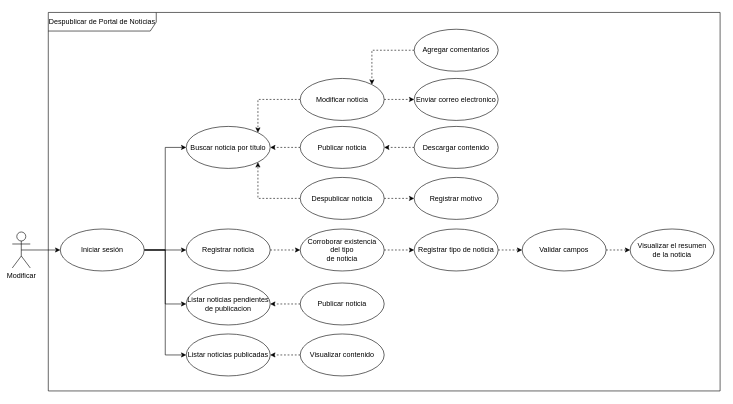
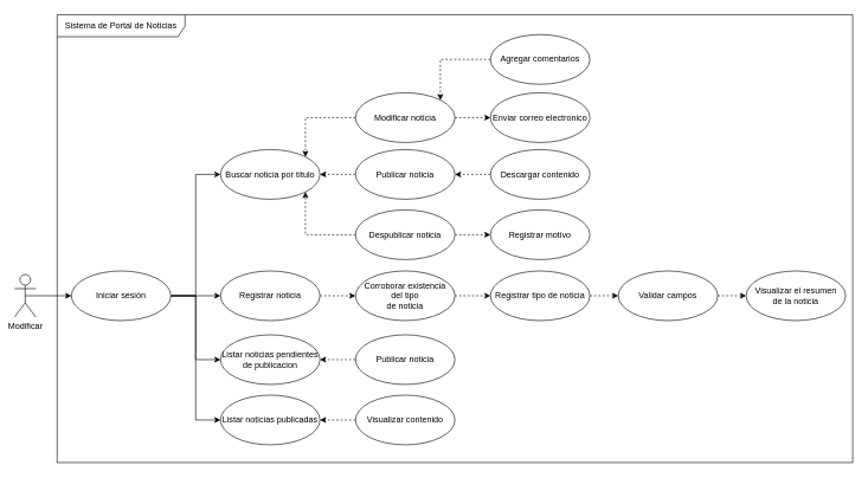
  <mxCell id="0" />
  <mxCell id="1" parent="0" />
  <mxCell id="2" style="edgeStyle=orthogonalEdgeStyle;rounded=0;orthogonalLoop=1;jettySize=auto;html=1;exitX=0.5;exitY=0.5;exitDx=0;exitDy=0;exitPerimeter=0;entryX=0;entryY=0.5;entryDx=0;entryDy=0;" edge="1" parent="1" source="3" target="38"><mxGeometry relative="1" as="geometry" /></mxCell>
  <mxCell id="3" value="Modificar" style="shape=umlActor;verticalLabelPosition=bottom;verticalAlign=top;html=1;" vertex="1" parent="1"><mxGeometry x="20" y="386" width="30" height="60" as="geometry" /></mxCell>
  <mxCell id="4" style="edgeStyle=orthogonalEdgeStyle;rounded=0;orthogonalLoop=1;jettySize=auto;html=1;exitX=1;exitY=0.5;exitDx=0;exitDy=0;entryX=0;entryY=0.5;entryDx=0;entryDy=0;dashed=1;" edge="1" parent="1" source="5" target="29"><mxGeometry relative="1" as="geometry" /></mxCell>
  <mxCell id="5" value="Registrar noticia" style="ellipse;whiteSpace=wrap;html=1;" vertex="1" parent="1"><mxGeometry x="310" y="381" width="140" height="70" as="geometry" /></mxCell>
  <mxCell id="6" value="Visualizar el resumen&lt;br&gt;de la noticia" style="ellipse;whiteSpace=wrap;html=1;" vertex="1" parent="1"><mxGeometry x="1050" y="381" width="140" height="70" as="geometry" /></mxCell>
  <mxCell id="7" value="Buscar noticia por título" style="ellipse;whiteSpace=wrap;html=1;" vertex="1" parent="1"><mxGeometry x="310" y="210" width="140" height="70" as="geometry" /></mxCell>
  <mxCell id="8" style="edgeStyle=orthogonalEdgeStyle;rounded=0;orthogonalLoop=1;jettySize=auto;html=1;exitX=1;exitY=0.5;exitDx=0;exitDy=0;entryX=0;entryY=0.5;entryDx=0;entryDy=0;dashed=1;" edge="1" parent="1" source="10" target="13"><mxGeometry relative="1" as="geometry" /></mxCell>
  <mxCell id="9" style="edgeStyle=orthogonalEdgeStyle;rounded=0;orthogonalLoop=1;jettySize=auto;html=1;exitX=0;exitY=0.5;exitDx=0;exitDy=0;entryX=1;entryY=0;entryDx=0;entryDy=0;dashed=1;" edge="1" parent="1" source="10" target="7"><mxGeometry relative="1" as="geometry" /></mxCell>
  <mxCell id="10" value="Modificar noticia" style="ellipse;whiteSpace=wrap;html=1;" vertex="1" parent="1"><mxGeometry x="500" y="130" width="140" height="70" as="geometry" /></mxCell>
  <mxCell id="11" style="edgeStyle=orthogonalEdgeStyle;rounded=0;orthogonalLoop=1;jettySize=auto;html=1;exitX=0;exitY=0.5;exitDx=0;exitDy=0;entryX=1;entryY=0.5;entryDx=0;entryDy=0;dashed=1;" edge="1" parent="1" source="12" target="7"><mxGeometry relative="1" as="geometry" /></mxCell>
  <mxCell id="12" value="Publicar noticia" style="ellipse;whiteSpace=wrap;html=1;" vertex="1" parent="1"><mxGeometry x="500" y="210" width="140" height="70" as="geometry" /></mxCell>
  <mxCell id="13" value="Enviar correo electronico" style="ellipse;whiteSpace=wrap;html=1;" vertex="1" parent="1"><mxGeometry x="690" y="130" width="140" height="70" as="geometry" /></mxCell>
  <mxCell id="14" style="edgeStyle=orthogonalEdgeStyle;rounded=0;orthogonalLoop=1;jettySize=auto;html=1;exitX=0;exitY=0.5;exitDx=0;exitDy=0;entryX=1;entryY=0;entryDx=0;entryDy=0;dashed=1;" edge="1" parent="1" source="15" target="10"><mxGeometry relative="1" as="geometry" /></mxCell>
  <mxCell id="15" value="Agregar comentarios" style="ellipse;whiteSpace=wrap;html=1;" vertex="1" parent="1"><mxGeometry x="690" y="48" width="140" height="70" as="geometry" /></mxCell>
  <mxCell id="16" style="edgeStyle=orthogonalEdgeStyle;rounded=0;orthogonalLoop=1;jettySize=auto;html=1;exitX=1;exitY=0.5;exitDx=0;exitDy=0;entryX=0;entryY=0.5;entryDx=0;entryDy=0;dashed=1;" edge="1" parent="1" source="18" target="19"><mxGeometry relative="1" as="geometry" /></mxCell>
  <mxCell id="17" style="edgeStyle=orthogonalEdgeStyle;rounded=0;orthogonalLoop=1;jettySize=auto;html=1;exitX=0;exitY=0.5;exitDx=0;exitDy=0;entryX=1;entryY=1;entryDx=0;entryDy=0;dashed=1;" edge="1" parent="1" source="18" target="7"><mxGeometry relative="1" as="geometry" /></mxCell>
  <mxCell id="18" value="Despublicar noticia" style="ellipse;whiteSpace=wrap;html=1;" vertex="1" parent="1"><mxGeometry x="500" y="295" width="140" height="70" as="geometry" /></mxCell>
  <mxCell id="19" value="Registrar motivo" style="ellipse;whiteSpace=wrap;html=1;" vertex="1" parent="1"><mxGeometry x="690" y="295" width="140" height="70" as="geometry" /></mxCell>
  <mxCell id="20" style="edgeStyle=orthogonalEdgeStyle;rounded=0;orthogonalLoop=1;jettySize=auto;html=1;exitX=0;exitY=0.5;exitDx=0;exitDy=0;entryX=1;entryY=0.5;entryDx=0;entryDy=0;dashed=1;" edge="1" parent="1" source="21" target="12"><mxGeometry relative="1" as="geometry" /></mxCell>
  <mxCell id="21" value="Descargar contenido" style="ellipse;whiteSpace=wrap;html=1;" vertex="1" parent="1"><mxGeometry x="690" y="210" width="140" height="70" as="geometry" /></mxCell>
  <mxCell id="22" value="Listar noticias pendientes&lt;br&gt;de publicacion" style="ellipse;whiteSpace=wrap;html=1;" vertex="1" parent="1"><mxGeometry x="310" y="471" width="140" height="70" as="geometry" /></mxCell>
  <mxCell id="23" value="Listar noticias publicadas" style="ellipse;whiteSpace=wrap;html=1;" vertex="1" parent="1"><mxGeometry x="310" y="556" width="140" height="70" as="geometry" /></mxCell>
  <mxCell id="24" style="edgeStyle=orthogonalEdgeStyle;rounded=0;orthogonalLoop=1;jettySize=auto;html=1;exitX=0;exitY=0.5;exitDx=0;exitDy=0;entryX=1;entryY=0.5;entryDx=0;entryDy=0;dashed=1;" edge="1" parent="1" source="25" target="23"><mxGeometry relative="1" as="geometry" /></mxCell>
  <mxCell id="25" value="Visualizar contenido" style="ellipse;whiteSpace=wrap;html=1;" vertex="1" parent="1"><mxGeometry x="500" y="556" width="140" height="70" as="geometry" /></mxCell>
  <mxCell id="26" style="edgeStyle=orthogonalEdgeStyle;rounded=0;orthogonalLoop=1;jettySize=auto;html=1;exitX=0;exitY=0.5;exitDx=0;exitDy=0;entryX=1;entryY=0.5;entryDx=0;entryDy=0;dashed=1;" edge="1" parent="1" source="27" target="22"><mxGeometry relative="1" as="geometry" /></mxCell>
  <mxCell id="27" value="Publicar noticia" style="ellipse;whiteSpace=wrap;html=1;" vertex="1" parent="1"><mxGeometry x="500" y="471" width="140" height="70" as="geometry" /></mxCell>
  <mxCell id="28" style="edgeStyle=orthogonalEdgeStyle;rounded=0;orthogonalLoop=1;jettySize=auto;html=1;exitX=1;exitY=0.5;exitDx=0;exitDy=0;entryX=0;entryY=0.5;entryDx=0;entryDy=0;dashed=1;" edge="1" parent="1" source="29" target="31"><mxGeometry relative="1" as="geometry" /></mxCell>
  <mxCell id="29" value="Corroborar existencia &lt;br&gt;del tipo&lt;br&gt;de noticia" style="ellipse;whiteSpace=wrap;html=1;" vertex="1" parent="1"><mxGeometry x="500" y="381" width="140" height="70" as="geometry" /></mxCell>
  <mxCell id="30" style="edgeStyle=orthogonalEdgeStyle;rounded=0;orthogonalLoop=1;jettySize=auto;html=1;exitX=1;exitY=0.5;exitDx=0;exitDy=0;entryX=0;entryY=0.5;entryDx=0;entryDy=0;dashed=1;" edge="1" parent="1" source="31" target="33"><mxGeometry relative="1" as="geometry" /></mxCell>
  <mxCell id="31" value="Registrar tipo de noticia" style="ellipse;whiteSpace=wrap;html=1;" vertex="1" parent="1"><mxGeometry x="690" y="381" width="140" height="70" as="geometry" /></mxCell>
  <mxCell id="32" style="edgeStyle=orthogonalEdgeStyle;rounded=0;orthogonalLoop=1;jettySize=auto;html=1;exitX=1;exitY=0.5;exitDx=0;exitDy=0;entryX=0;entryY=0.5;entryDx=0;entryDy=0;dashed=1;" edge="1" parent="1" source="33" target="6"><mxGeometry relative="1" as="geometry" /></mxCell>
  <mxCell id="33" value="Validar campos" style="ellipse;whiteSpace=wrap;html=1;" vertex="1" parent="1"><mxGeometry x="870" y="381" width="140" height="70" as="geometry" /></mxCell>
  <mxCell id="34" style="edgeStyle=orthogonalEdgeStyle;rounded=0;orthogonalLoop=1;jettySize=auto;html=1;exitX=1;exitY=0.5;exitDx=0;exitDy=0;entryX=0;entryY=0.5;entryDx=0;entryDy=0;" edge="1" parent="1" source="38" target="7"><mxGeometry relative="1" as="geometry" /></mxCell>
  <mxCell id="35" style="edgeStyle=orthogonalEdgeStyle;rounded=0;orthogonalLoop=1;jettySize=auto;html=1;exitX=1;exitY=0.5;exitDx=0;exitDy=0;entryX=0;entryY=0.5;entryDx=0;entryDy=0;" edge="1" parent="1" source="38" target="5"><mxGeometry relative="1" as="geometry" /></mxCell>
  <mxCell id="36" style="edgeStyle=orthogonalEdgeStyle;rounded=0;orthogonalLoop=1;jettySize=auto;html=1;exitX=1;exitY=0.5;exitDx=0;exitDy=0;entryX=0;entryY=0.5;entryDx=0;entryDy=0;" edge="1" parent="1" source="38" target="22"><mxGeometry relative="1" as="geometry" /></mxCell>
  <mxCell id="37" style="edgeStyle=orthogonalEdgeStyle;rounded=0;orthogonalLoop=1;jettySize=auto;html=1;exitX=1;exitY=0.5;exitDx=0;exitDy=0;entryX=0;entryY=0.5;entryDx=0;entryDy=0;" edge="1" parent="1" source="38" target="23"><mxGeometry relative="1" as="geometry" /></mxCell>
  <mxCell id="38" value="Iniciar sesión" style="ellipse;whiteSpace=wrap;html=1;" vertex="1" parent="1"><mxGeometry x="100" y="381" width="140" height="70" as="geometry" /></mxCell>
- <mxCell id="39" value="Despublicar de Portal de Noticias" style="shape=umlFrame;whiteSpace=wrap;html=1;pointerEvents=0;width=180;height=31;" vertex="1" parent="1"><mxGeometry x="80" y="20" width="1120" height="631" as="geometry" /></mxCell>
+ <mxCell id="39" value="Sistema de Portal de Noticias" style="shape=umlFrame;whiteSpace=wrap;html=1;pointerEvents=0;width=180;height=31;" vertex="1" parent="1"><mxGeometry x="80" y="20" width="1120" height="631" as="geometry" /></mxCell>
